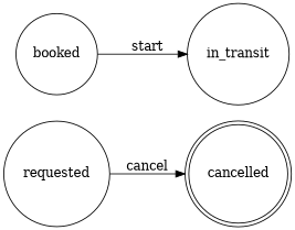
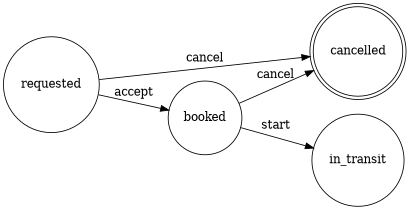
  digraph {
    rankdir=LR
    node [shape=circle]
    requested
    cancelled [shape=doublecircle]
    booked
    in_transit
    requested -> cancelled [label=cancel]
+   requested -> booked [label=accept]
+   booked -> cancelled [label=cancel]
    booked -> in_transit [label=start]
  }
